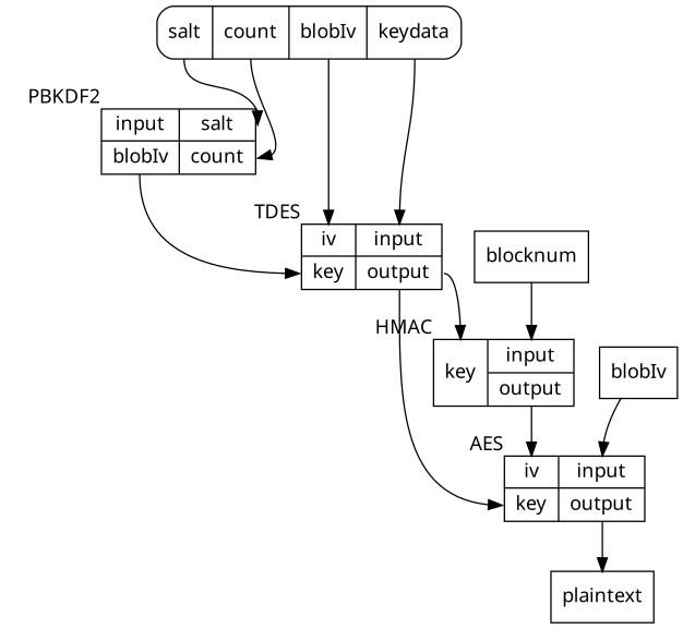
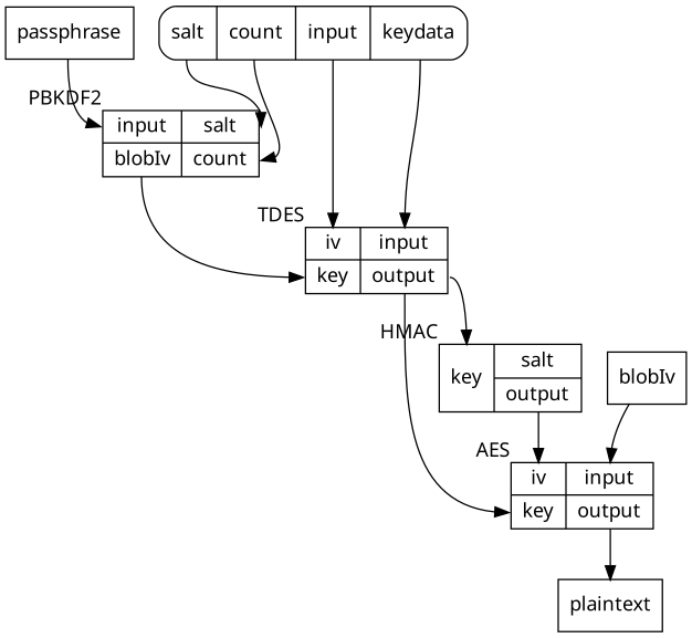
  digraph {
    fontname="Noto Sans"
    node [fontname="Noto Sans" shape=record]
    edge [fontname="Noto Sans" headport=in tailport=out]
    n1 [label="{<in> input  | <out> blobIv }| {<salt> salt | <iter> count}" xlabel=PBKDF2]
    n2 [label="{<iv> iv | <key> key} | { <in> input | <out> output }" xlabel=TDES]
-   n4 [label="<salt> salt | <iter> count | <iv> blobIv | <blob> keydata" shape=Mrecord]
+   passphrase
+   n4 [label="<salt> salt | <iter> count | <iv> input | <blob> keydata" shape=Mrecord]
    n5 [label="{<iv> iv | <key> key} | { <in> input | <out> output }" xlabel=AES]
-   n6 [label="{<key> key} | { <in> input | <out> output }" xlabel=HMAC]
+   n6 [label="{<key> key} | { <in> salt | <out> output }" xlabel=HMAC]
    plaintext
-   blocknum
    n9 [label=blobIv]
    n1 -> n2 [headport=key]
    n2 -> n5 [headport=key]
    n2 -> n6 [headport=key]
+   passphrase -> n1
    n4 -> n1 [headport=salt tailport=salt]
    n4 -> n1 [headport=iter tailport=iter]
    n4 -> n2 [headport=iv tailport=iv]
    n4 -> n2 [tailport=blob]
    n5 -> plaintext
    n6 -> n5 [headport=iv]
-   blocknum -> n6
    n9 -> n5
  }
